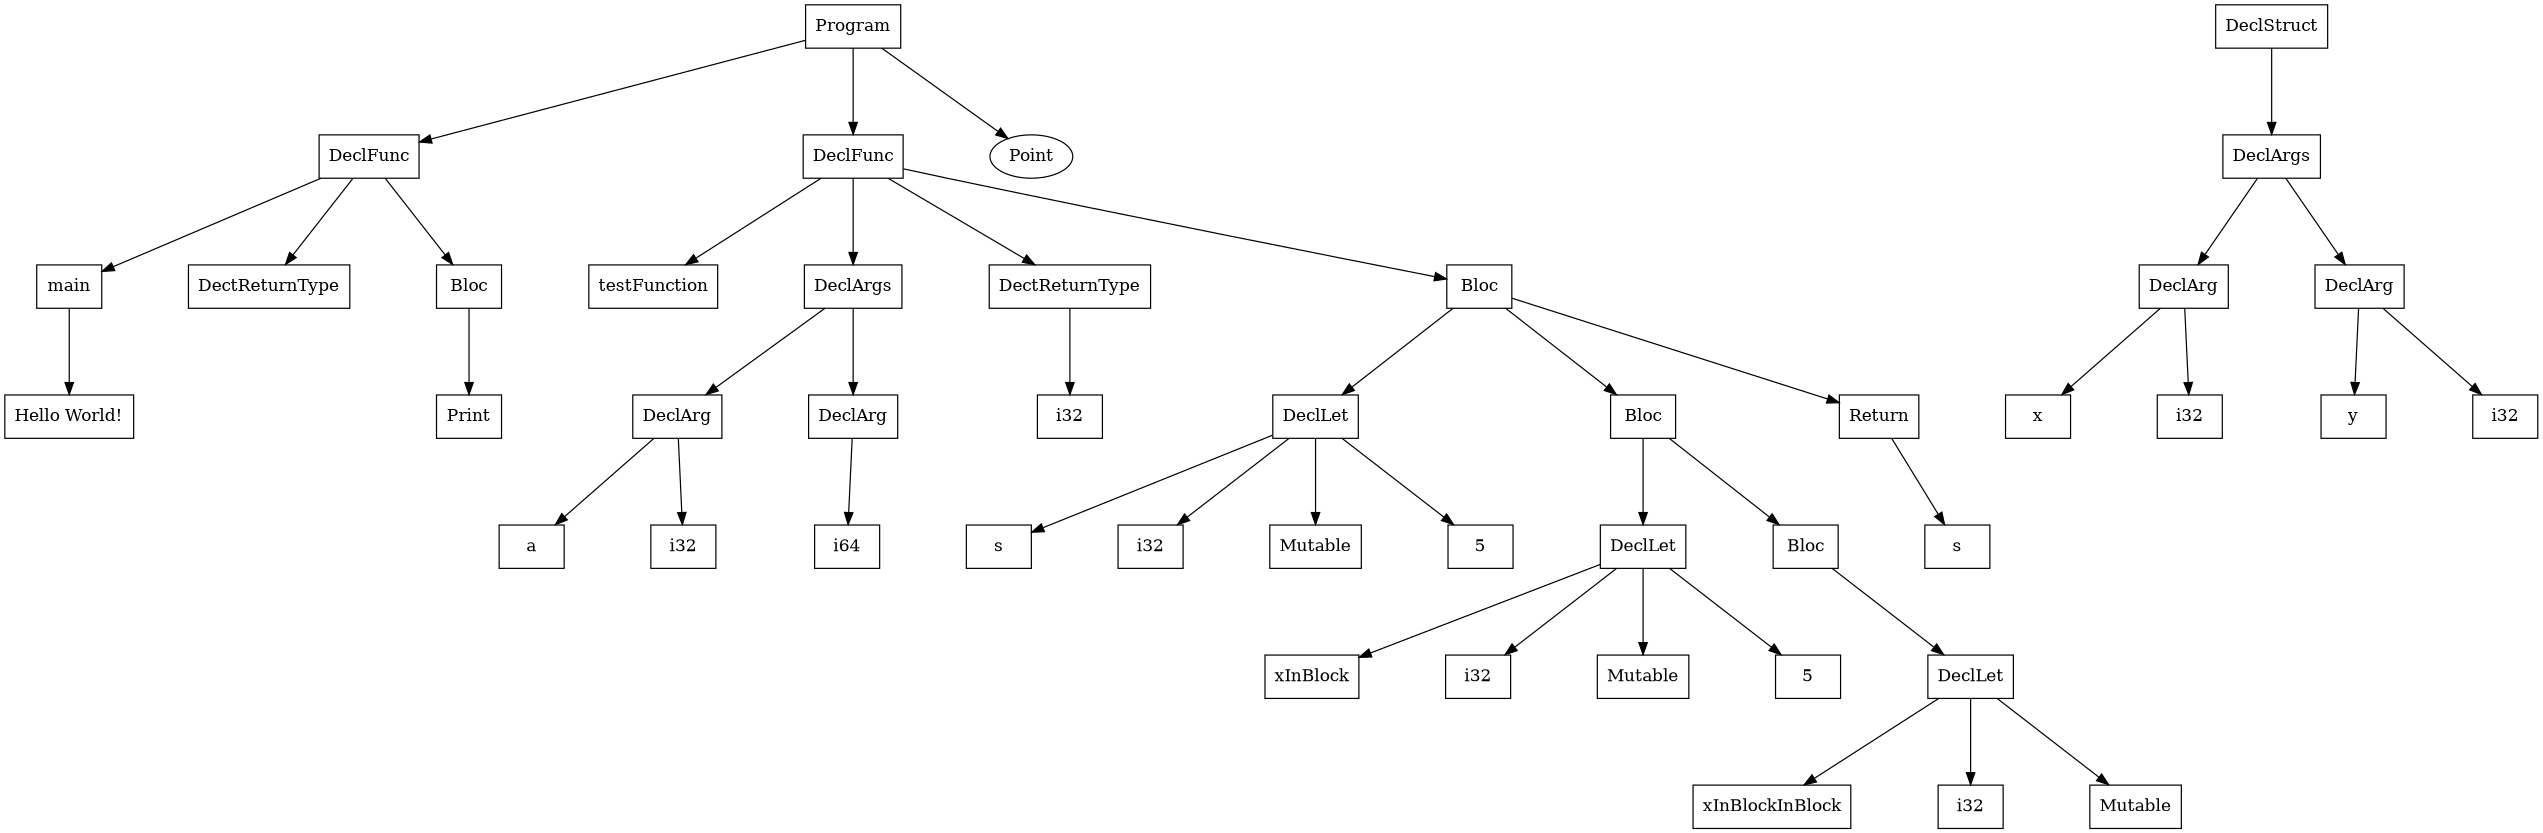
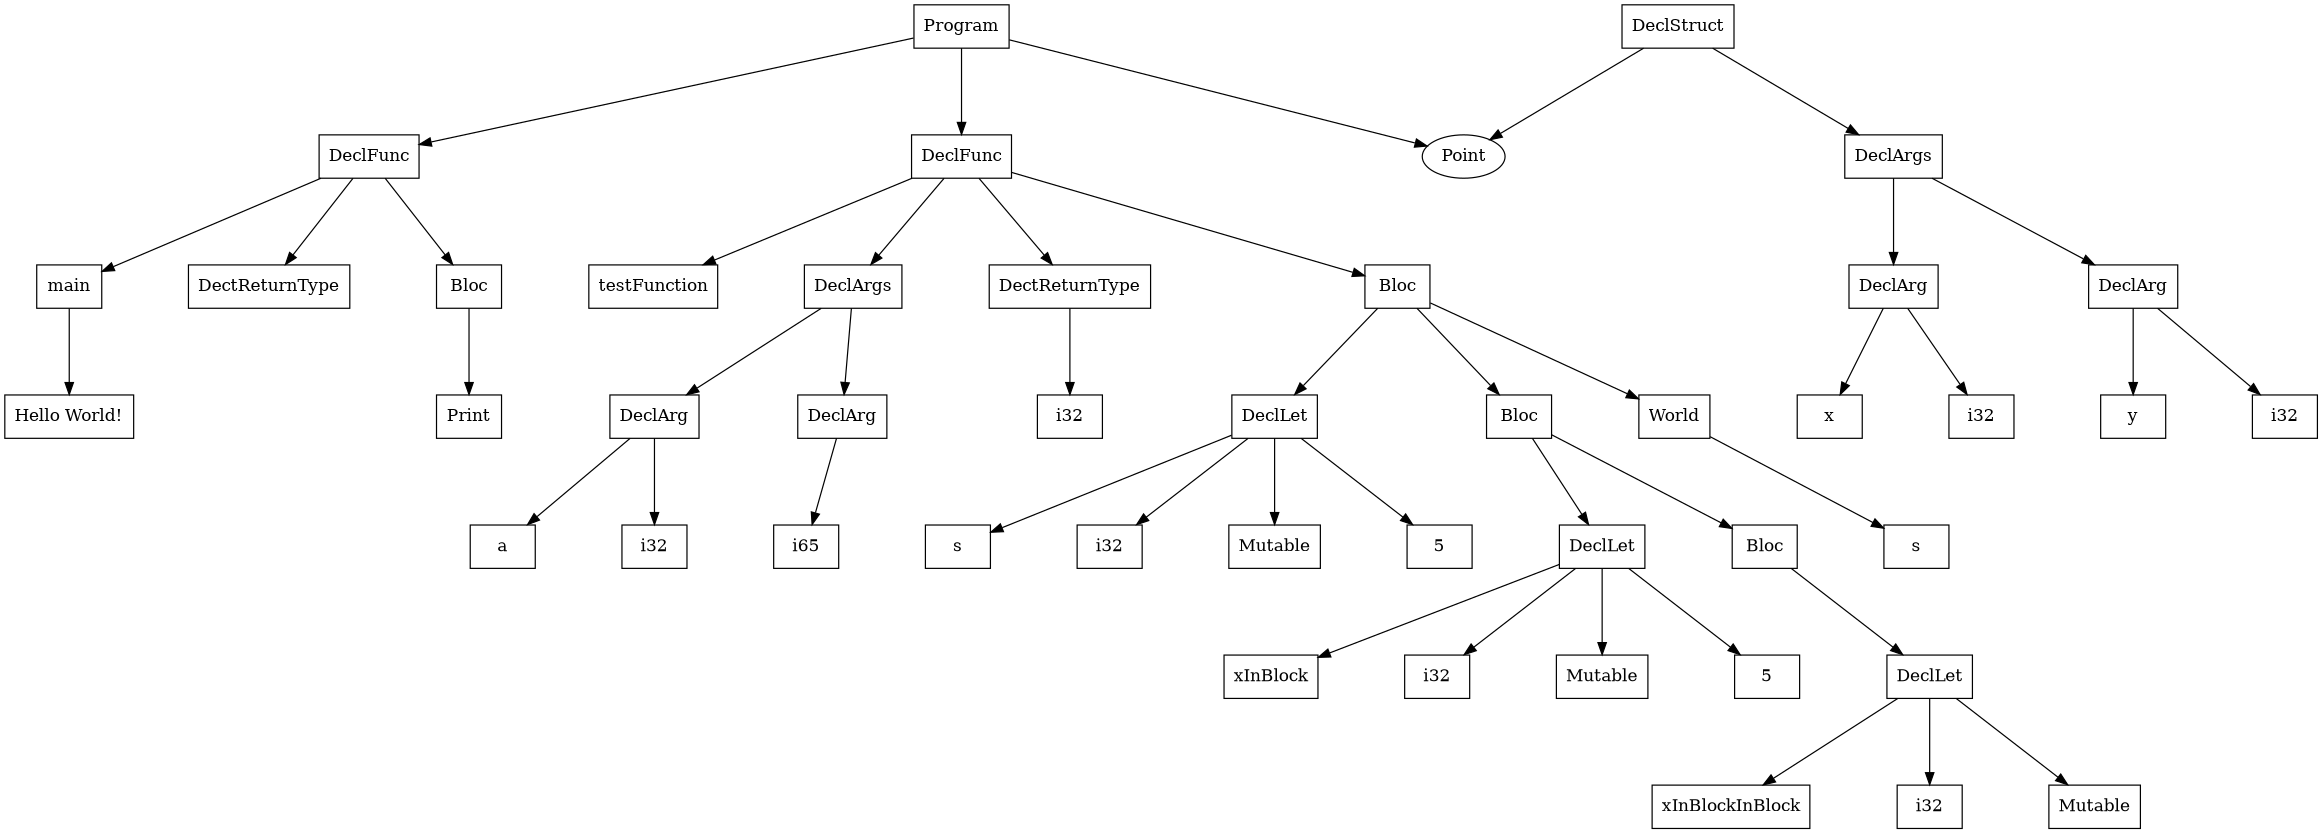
  digraph {
    nodesep=1
    ranksep=1
    node [shape=box]
    n1 [label=Program]
    n2 [label=DeclFunc]
    n3 [label=DeclFunc]
    Point [shape=""]
    n5 [label=main]
    n6 [label=DectReturnType]
    n7 [label=Bloc]
    n8 [label=DeclStruct]
    n9 [label=DeclArgs]
    n10 [label=testFunction]
    n11 [label=DeclArgs]
    n12 [label=DectReturnType]
    n13 [label=Bloc]
    n14 [label="Hello World!"]
    n15 [label=Print]
    n16 [label=DeclArg]
    n17 [label=DeclArg]
    n18 [label=x]
    n19 [label=i32]
    n20 [label=y]
    n21 [label=i32]
    n22 [label=DeclArg]
    n23 [label=DeclArg]
    n24 [label=i32]
    n25 [label=DeclLet]
    n26 [label=Bloc]
-   n27 [label=Return]
+   n27 [label=World]
    n28 [label=a]
    n29 [label=i32]
-   n30 [label=i64]
+   n30 [label=i65]
    n31 [label=s]
    n32 [label=i32]
    n33 [label=Mutable]
    n34 [label=5]
    n35 [label=DeclLet]
    n36 [label=Bloc]
    n37 [label=s]
    n38 [label=xInBlock]
    n39 [label=i32]
    n40 [label=Mutable]
    n41 [label=5]
    n42 [label=DeclLet]
    n43 [label=xInBlockInBlock]
    n44 [label=i32]
    n45 [label=Mutable]
    n1 -> n2
    n1 -> n3
    n1 -> Point
    n2 -> n5
    n2 -> n6
    n2 -> n7
    n3 -> n10
    n3 -> n11
    n3 -> n12
    n3 -> n13
    n5 -> n14
    n7 -> n15
+   n8 -> Point
    n8 -> n9
    n9 -> n16
    n9 -> n17
    n11 -> n22
    n11 -> n23
    n12 -> n24
    n13 -> n25
    n13 -> n26
    n13 -> n27
    n16 -> n18
    n16 -> n19
    n17 -> n20
    n17 -> n21
    n22 -> n28
    n22 -> n29
    n23 -> n30
    n25 -> n31
    n25 -> n32
    n25 -> n33
    n25 -> n34
    n26 -> n35
    n26 -> n36
    n27 -> n37
    n35 -> n38
    n35 -> n39
    n35 -> n40
    n35 -> n41
    n36 -> n42
    n42 -> n43
    n42 -> n44
    n42 -> n45
  }
